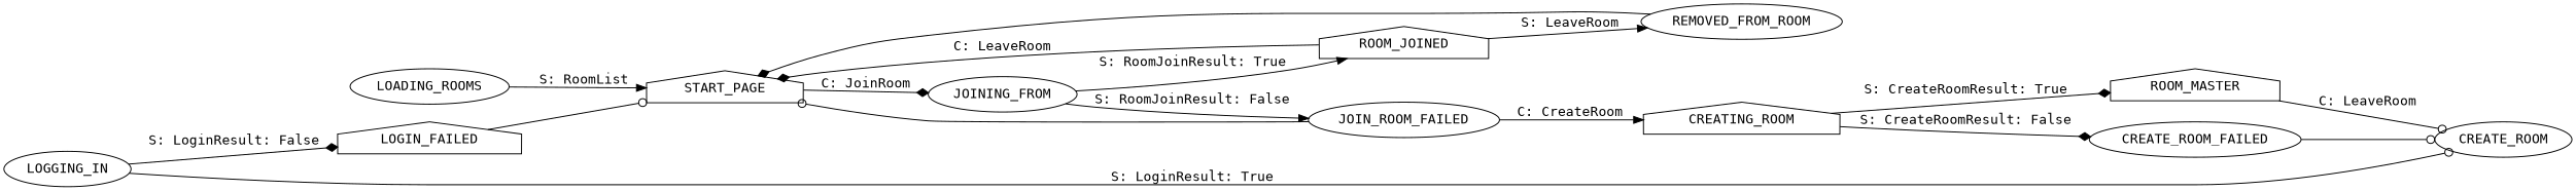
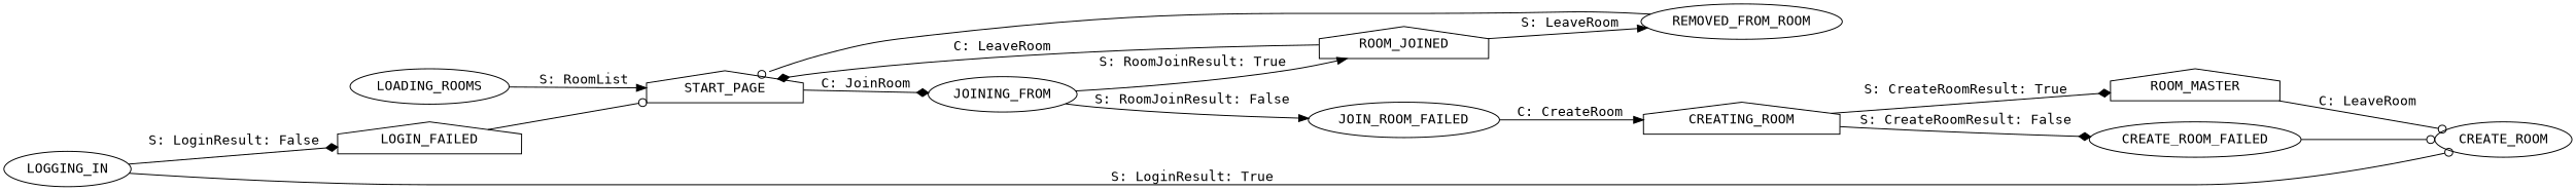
  digraph {
    fontname="DejaVu Sans Mono"
    rankdir=LR
    node [fontname="DejaVu Sans Mono" shape=ellipse]
    edge [arrowhead=diamond fontname="DejaVu Sans Mono"]
    START_PAGE [shape=house]
    LOADING_ROOMS
    n3 [label=JOINING_FROM]
    LOGIN_FAILED [shape=house]
    LOGGING_IN
    CREATE_ROOM
    JOIN_ROOM_FAILED
    ROOM_JOINED [shape=house]
    CREATING_ROOM [shape=house]
    CREATE_ROOM_FAILED
    ROOM_MASTER [shape=house]
    REMOVED_FROM_ROOM
    START_PAGE -> n3 [label="C: JoinRoom"]
    LOADING_ROOMS -> START_PAGE [arrowhead=normal label="S: RoomList"]
    n3 -> JOIN_ROOM_FAILED [arrowhead=normal label="S: RoomJoinResult: False"]
    n3 -> ROOM_JOINED [arrowhead=normal label="S: RoomJoinResult: True"]
    LOGIN_FAILED -> START_PAGE [arrowhead=odot]
    LOGGING_IN -> LOGIN_FAILED [label="S: LoginResult: False"]
    LOGGING_IN -> CREATE_ROOM [arrowhead=odot label="S: LoginResult: True"]
-   JOIN_ROOM_FAILED -> START_PAGE [arrowhead=odot]
    JOIN_ROOM_FAILED -> CREATING_ROOM [arrowhead=normal label="C: CreateRoom"]
    ROOM_JOINED -> START_PAGE [label="C: LeaveRoom"]
    ROOM_JOINED -> REMOVED_FROM_ROOM [arrowhead=normal label="S: LeaveRoom"]
    CREATING_ROOM -> CREATE_ROOM_FAILED [label="S: CreateRoomResult: False"]
    CREATING_ROOM -> ROOM_MASTER [label="S: CreateRoomResult: True"]
    CREATE_ROOM_FAILED -> CREATE_ROOM [arrowhead=odot]
    ROOM_MASTER -> CREATE_ROOM [arrowhead=odot label="C: LeaveRoom"]
-   REMOVED_FROM_ROOM -> START_PAGE
+   REMOVED_FROM_ROOM -> START_PAGE [arrowhead=odot]
  }
